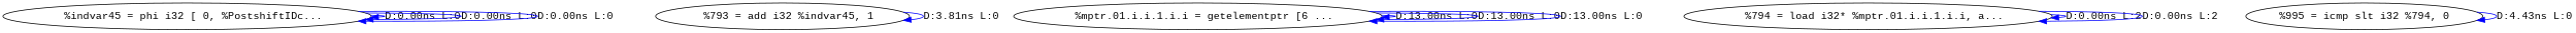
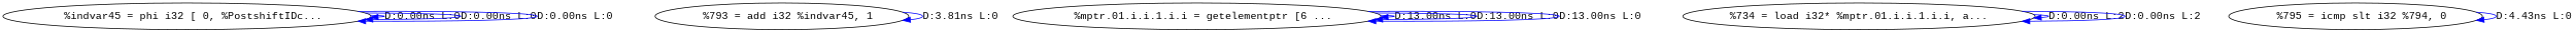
  digraph {
    fontname="Liberation Mono"
    node [fontname="Liberation Mono"]
    edge [color=blue fontname="Liberation Mono"]
    n1 [label="  %indvar45 = phi i32 [ 0, %PostshiftIDc..."]
    n2 [label="  %793 = add i32 %indvar45, 1"]
    n3 [label="  %mptr.01.i.i.1.i.i = getelementptr [6 ..."]
-   n4 [label="  %794 = load i32* %mptr.01.i.i.1.i.i, a..."]
-   n5 [label="%995 = icmp slt i32 %794, 0"]
+   n4 [label="%734 = load i32* %mptr.01.i.i.1.i.i, a..."]
+   n5 [label="  %795 = icmp slt i32 %794, 0"]
    n1 -> n1 [label="D:0.00ns L:0"]
    n1 -> n1 [label="D:0.00ns L:0"]
    n1 -> n1 [label="D:0.00ns L:0"]
    n2 -> n2 [label="D:3.81ns L:0"]
    n3 -> n3 [label="D:13.00ns L:0"]
    n3 -> n3 [label="D:13.00ns L:0"]
    n3 -> n3 [label="D:13.00ns L:0"]
    n4 -> n4 [label="D:0.00ns L:2"]
    n4 -> n4 [label="D:0.00ns L:2"]
    n5 -> n5 [label="D:4.43ns L:0"]
  }
